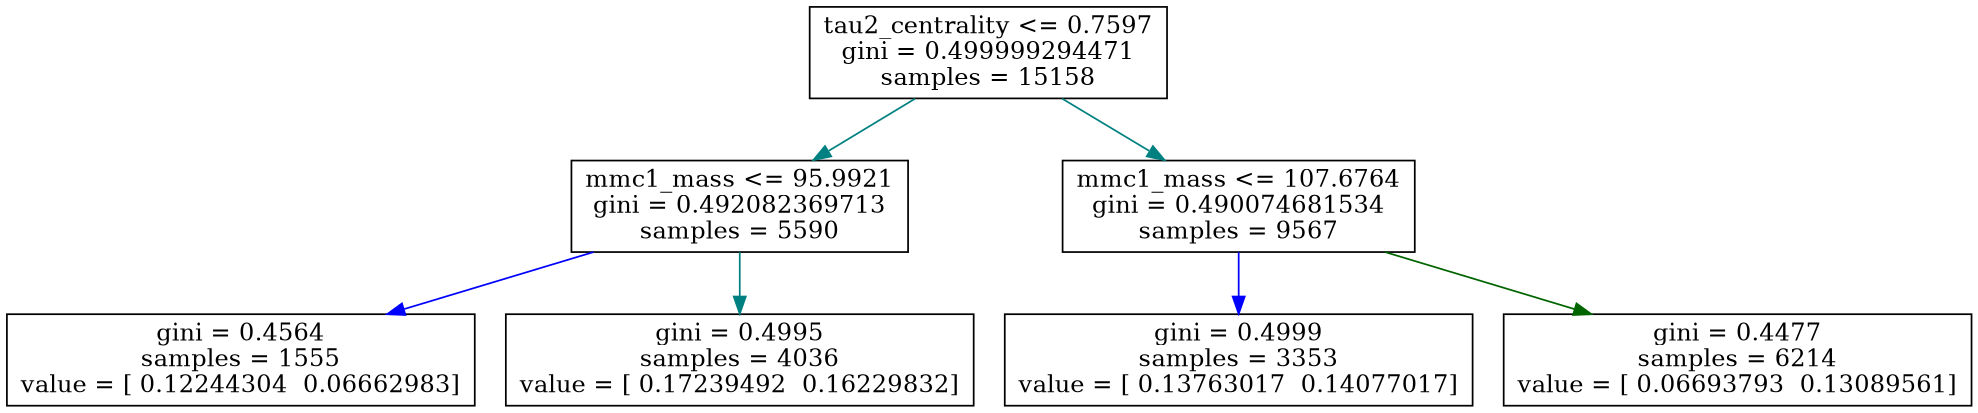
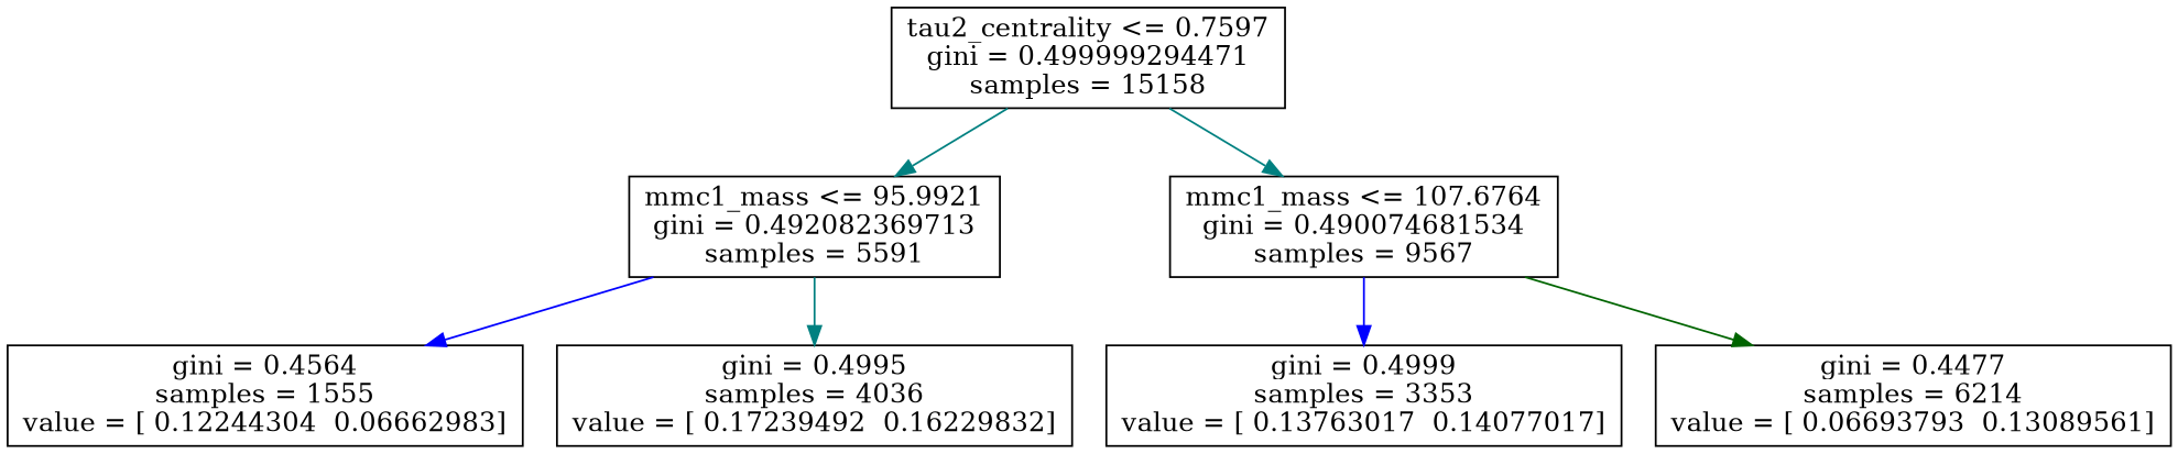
  digraph {
    node [shape=box]
    edge [color=teal]
    n1 [label="tau2_centrality <= 0.7597\ngini = 0.499999294471\nsamples = 15158"]
-   n2 [label="mmc1_mass <= 95.9921\ngini = 0.492082369713\nsamples = 5590"]
+   n2 [label="mmc1_mass <= 95.9921\ngini = 0.492082369713\nsamples = 5591"]
    n3 [label="mmc1_mass <= 107.6764\ngini = 0.490074681534\nsamples = 9567"]
    n4 [label="gini = 0.4564\nsamples = 1555\nvalue = [ 0.12244304  0.06662983]"]
    n5 [label="gini = 0.4995\nsamples = 4036\nvalue = [ 0.17239492  0.16229832]"]
    n6 [label="gini = 0.4999\nsamples = 3353\nvalue = [ 0.13763017  0.14077017]"]
    n7 [label="gini = 0.4477\nsamples = 6214\nvalue = [ 0.06693793  0.13089561]"]
    n1 -> n2
    n1 -> n3
    n2 -> n4 [color=blue]
    n2 -> n5
    n3 -> n6 [color=blue]
    n3 -> n7 [color=darkgreen]
  }
